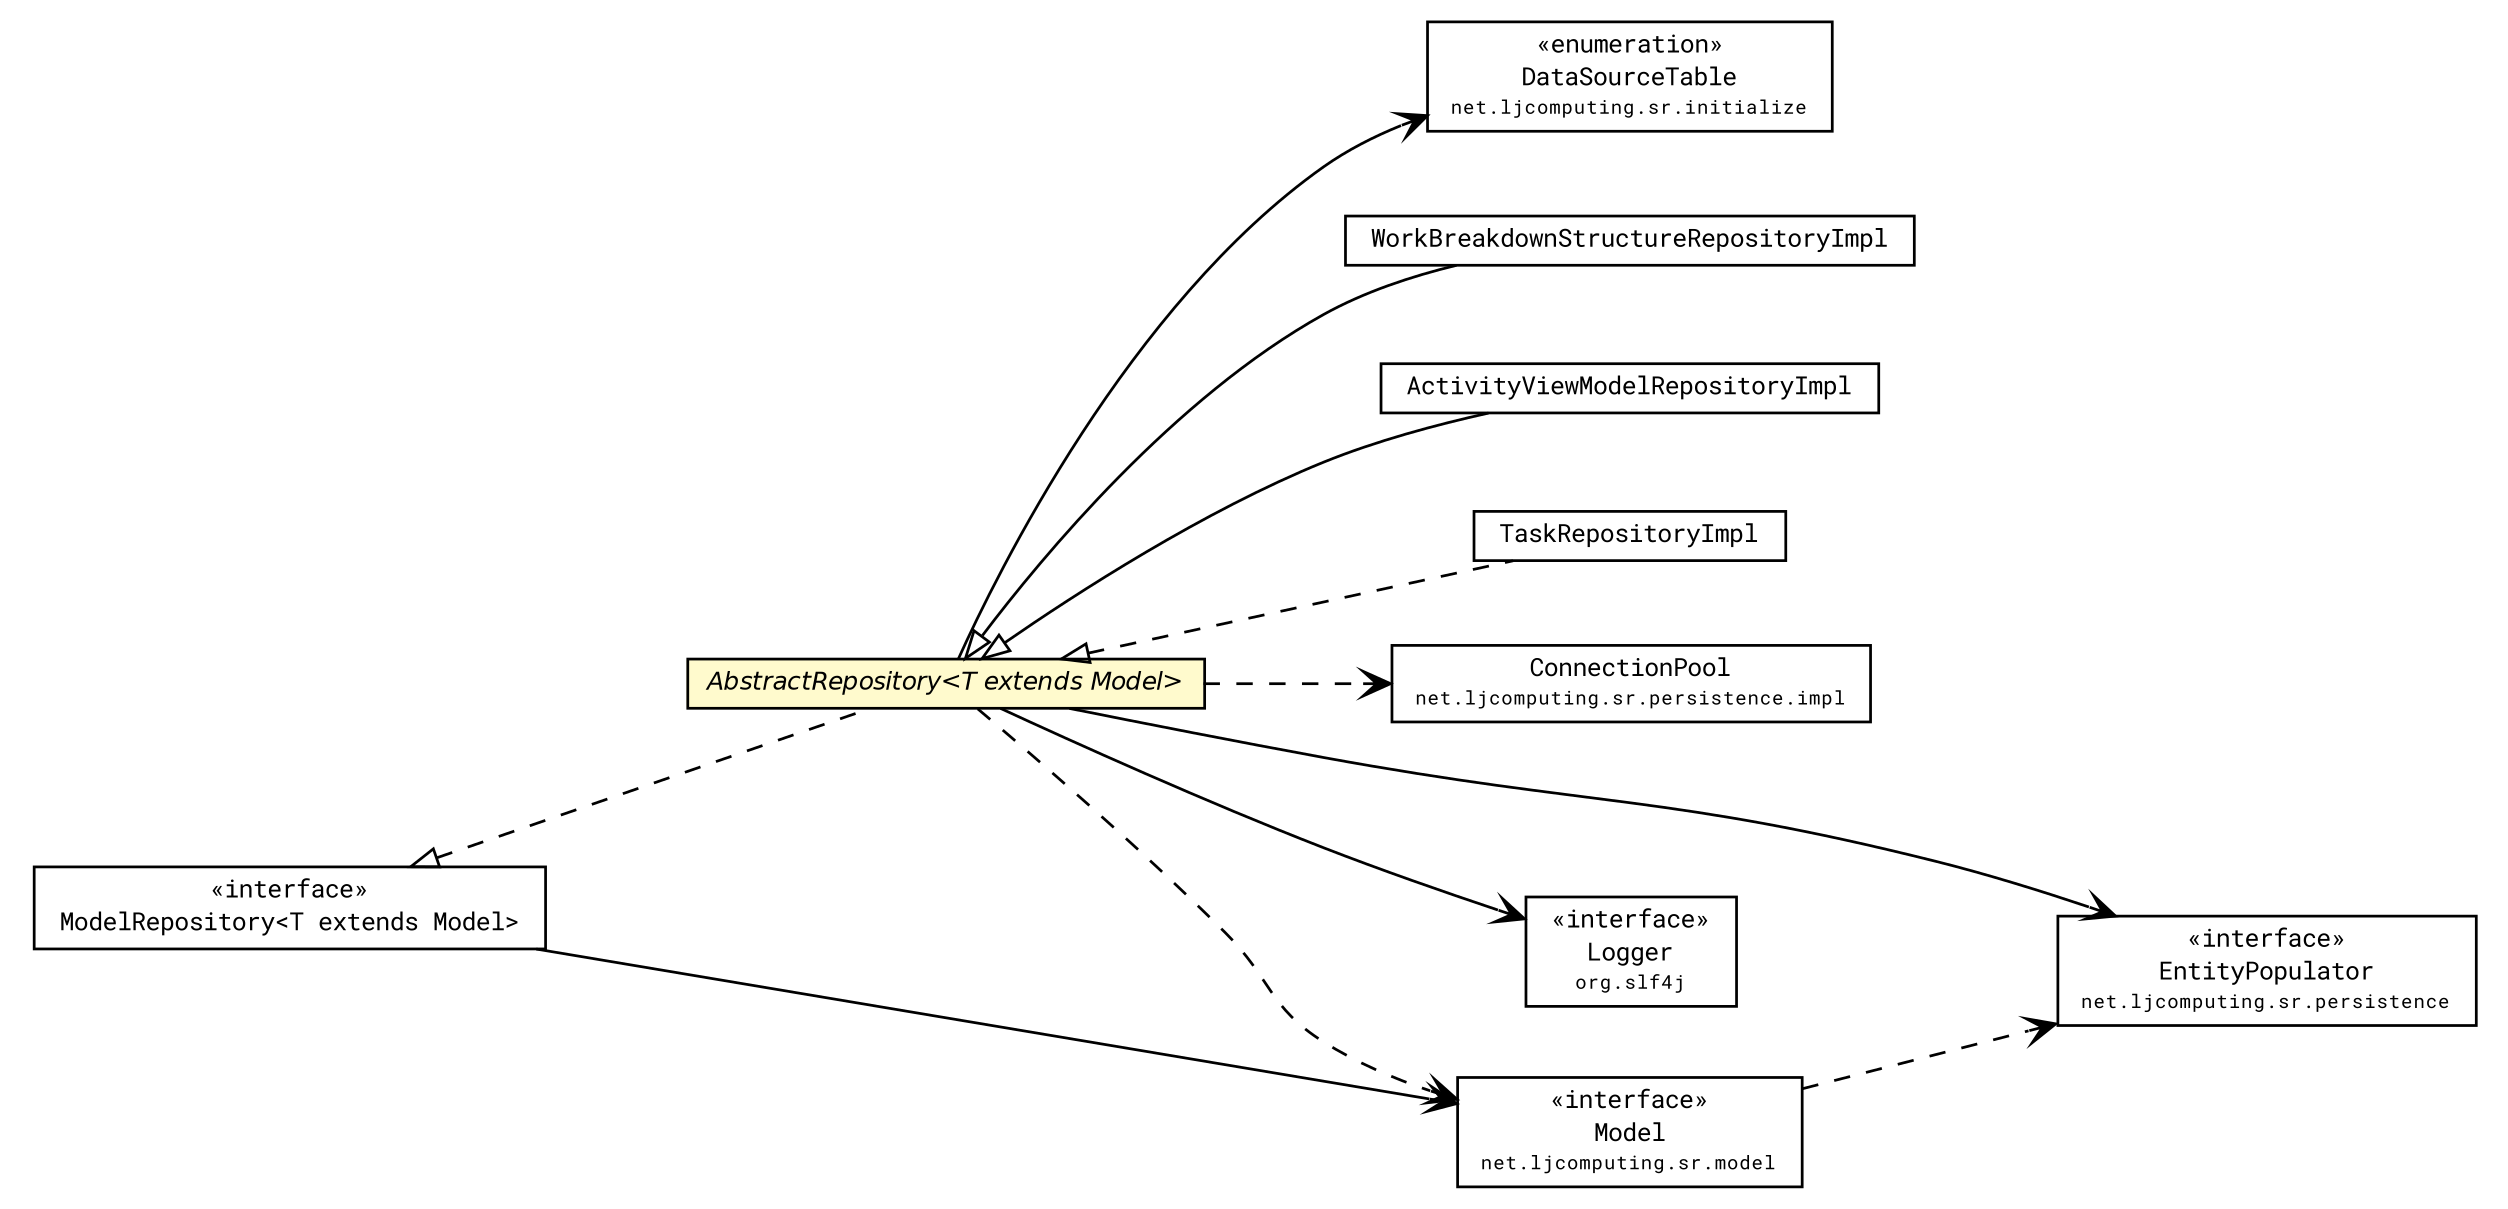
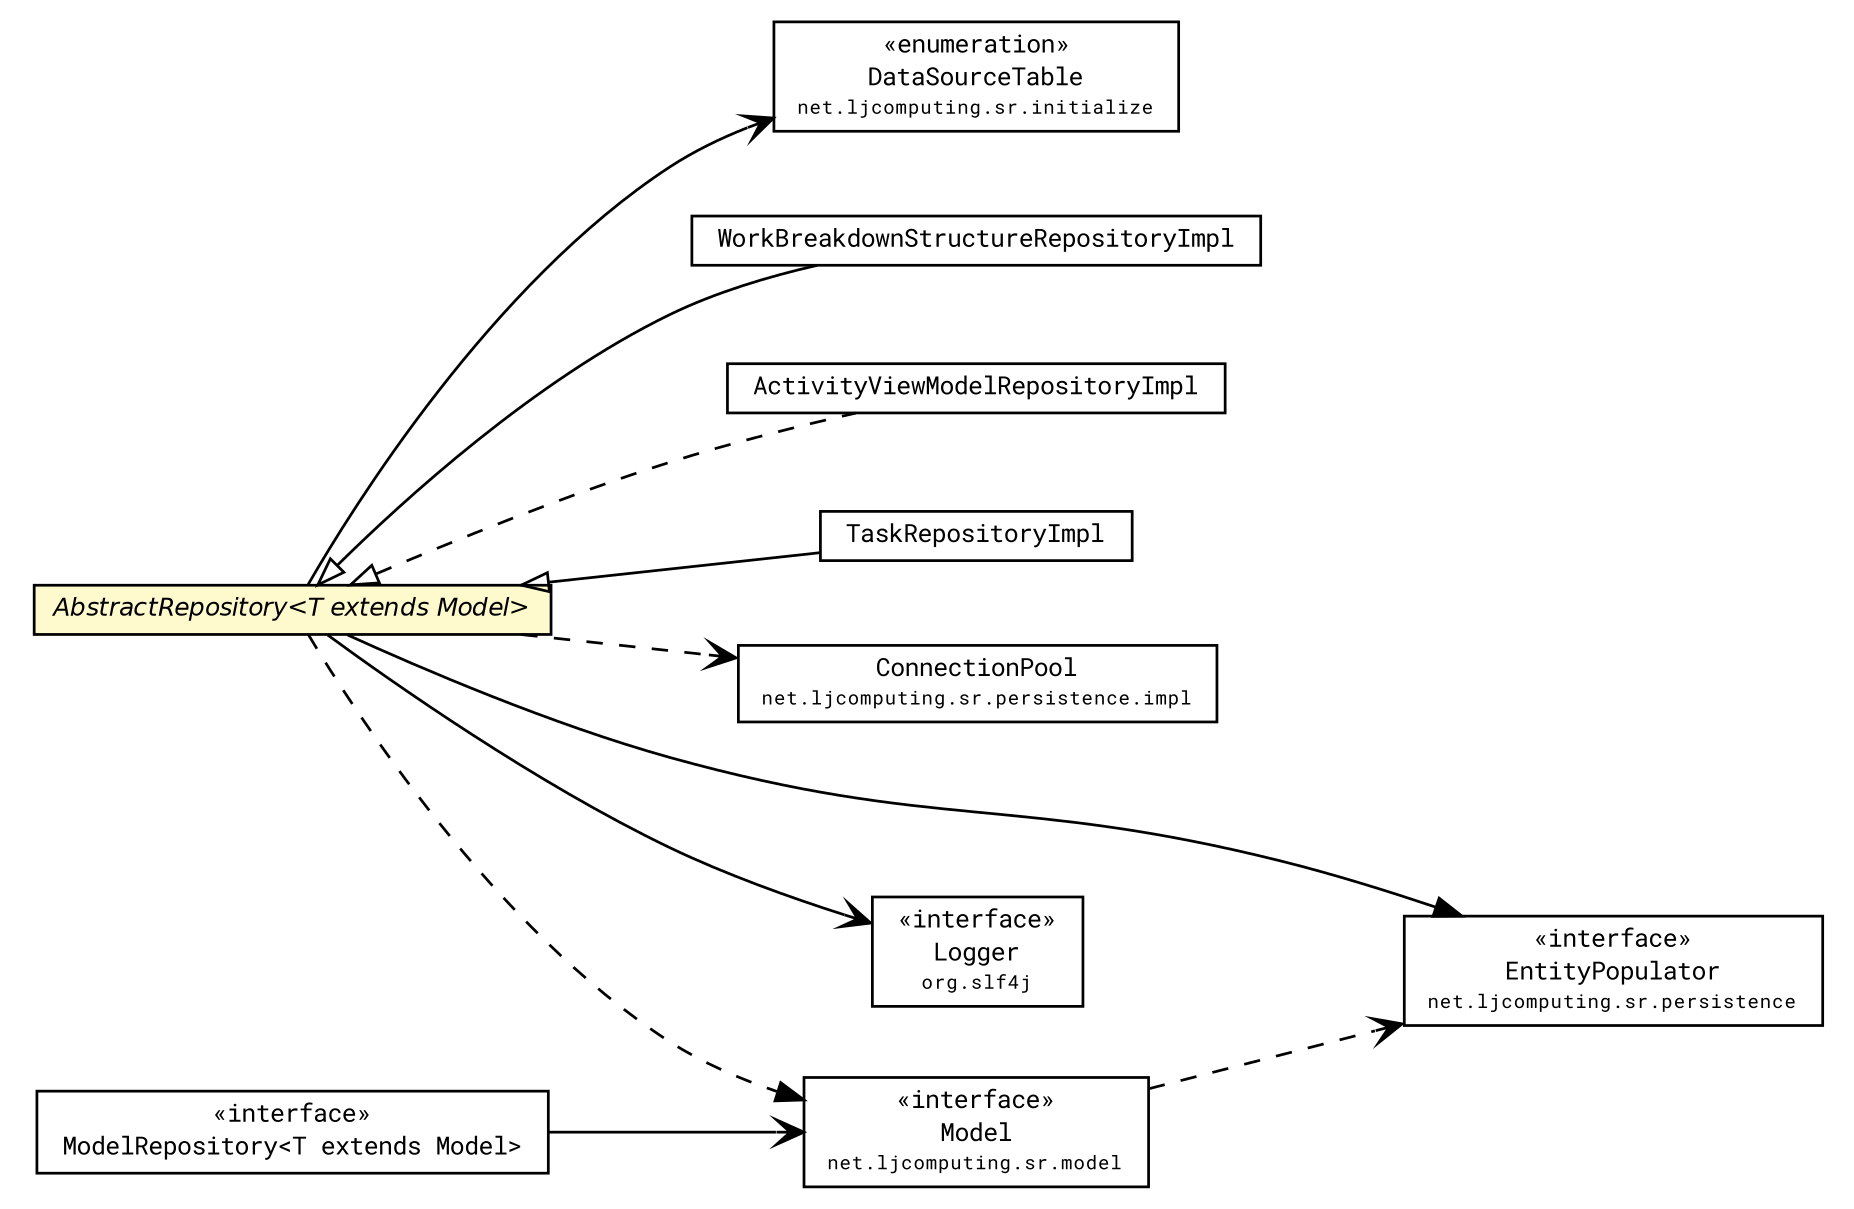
  digraph {
    fontname="Roboto Mono"
    nodesep=0.25
    rankdir=LR
    ranksep=0.5
    node [fontcolor=black fontname="Roboto Mono" fontsize=9.0 shape=plaintext]
    edge [arrowhead=open color=black fontcolor=black fontname="Roboto Mono" fontsize=10.0 headport=p labelfontname=Helvetica labelfontsize=10 tailport=p]
    n1 [label=<<table title="net.ljcomputing.sr.initialize.DataSourceTable" border="0" cellborder="1" cellspacing="0" cellpadding="2" port="p" href="../../initialize/DataSourceTable.html"> 		<tr><td><table border="0" cellspacing="0" cellpadding="1"> <tr><td align="center" balign="center"> &#171;enumeration&#187; </td></tr> <tr><td align="center" balign="center"> DataSourceTable </td></tr> <tr><td align="center" balign="center"><font point-size="7.0"> net.ljcomputing.sr.initialize </font></td></tr> 		</table></td></tr> 		</table>>]
    n2 [label=<<table title="net.ljcomputing.sr.repository.impl.WorkBreakdownStructureRepositoryImpl" border="0" cellborder="1" cellspacing="0" cellpadding="2" port="p" href="./WorkBreakdownStructureRepositoryImpl.html"> 		<tr><td><table border="0" cellspacing="0" cellpadding="1"> <tr><td align="center" balign="center"> WorkBreakdownStructureRepositoryImpl </td></tr> 		</table></td></tr> 		</table>>]
    n3 [label=<<table title="net.ljcomputing.sr.repository.impl.ActivityViewModelRepositoryImpl" border="0" cellborder="1" cellspacing="0" cellpadding="2" port="p" href="./ActivityViewModelRepositoryImpl.html"> 		<tr><td><table border="0" cellspacing="0" cellpadding="1"> <tr><td align="center" balign="center"> ActivityViewModelRepositoryImpl </td></tr> 		</table></td></tr> 		</table>>]
    n4 [label=<<table title="net.ljcomputing.sr.repository.impl.AbstractRepository" border="0" cellborder="1" cellspacing="0" cellpadding="2" port="p" bgcolor="lemonChiffon" href="./AbstractRepository.html"> 		<tr><td><table border="0" cellspacing="0" cellpadding="1"> <tr><td align="center" balign="center"><font face="Helvetica-Oblique"> AbstractRepository&lt;T extends Model&gt; </font></td></tr> 		</table></td></tr> 		</table>>]
    n5 [label=<<table title="net.ljcomputing.sr.repository.impl.TaskRepositoryImpl" border="0" cellborder="1" cellspacing="0" cellpadding="2" port="p" href="./TaskRepositoryImpl.html"> 		<tr><td><table border="0" cellspacing="0" cellpadding="1"> <tr><td align="center" balign="center"> TaskRepositoryImpl </td></tr> 		</table></td></tr> 		</table>>]
    n6 [label=<<table title="net.ljcomputing.sr.persistence.impl.ConnectionPool" border="0" cellborder="1" cellspacing="0" cellpadding="2" port="p" href="../../persistence/impl/ConnectionPool.html"> 		<tr><td><table border="0" cellspacing="0" cellpadding="1"> <tr><td align="center" balign="center"> ConnectionPool </td></tr> <tr><td align="center" balign="center"><font point-size="7.0"> net.ljcomputing.sr.persistence.impl </font></td></tr> 		</table></td></tr> 		</table>>]
    n7 [label=<<table title="net.ljcomputing.sr.persistence.EntityPopulator" border="0" cellborder="1" cellspacing="0" cellpadding="2" port="p" href="../../persistence/EntityPopulator.html"> 		<tr><td><table border="0" cellspacing="0" cellpadding="1"> <tr><td align="center" balign="center"> &#171;interface&#187; </td></tr> <tr><td align="center" balign="center"> EntityPopulator </td></tr> <tr><td align="center" balign="center"><font point-size="7.0"> net.ljcomputing.sr.persistence </font></td></tr> 		</table></td></tr> 		</table>>]
    n8 [label=<<table title="net.ljcomputing.sr.model.Model" border="0" cellborder="1" cellspacing="0" cellpadding="2" port="p" href="../../model/Model.html"> 		<tr><td><table border="0" cellspacing="0" cellpadding="1"> <tr><td align="center" balign="center"> &#171;interface&#187; </td></tr> <tr><td align="center" balign="center"> Model </td></tr> <tr><td align="center" balign="center"><font point-size="7.0"> net.ljcomputing.sr.model </font></td></tr> 		</table></td></tr> 		</table>>]
    n9 [label=<<table title="org.slf4j.Logger" border="0" cellborder="1" cellspacing="0" cellpadding="2" port="p" href="http://www.slf4j.org/apidocs/org/slf4j/Logger.html"> 		<tr><td><table border="0" cellspacing="0" cellpadding="1"> <tr><td align="center" balign="center"> &#171;interface&#187; </td></tr> <tr><td align="center" balign="center"> Logger </td></tr> <tr><td align="center" balign="center"><font point-size="7.0"> org.slf4j </font></td></tr> 		</table></td></tr> 		</table>>]
    n10 [label=<<table title="net.ljcomputing.sr.repository.impl.ModelRepository" border="0" cellborder="1" cellspacing="0" cellpadding="2" port="p" href="./ModelRepository.html"> 		<tr><td><table border="0" cellspacing="0" cellpadding="1"> <tr><td align="center" balign="center"> &#171;interface&#187; </td></tr> <tr><td align="center" balign="center"> ModelRepository&lt;T extends Model&gt; </td></tr> 		</table></td></tr> 		</table>>]
    n4 -> n1
    n4 -> n2 [arrowtail=empty dir=back fontsize=10 arrowhead="" color="" fontcolor=""]
-   n4 -> n3 [arrowtail=empty dir=back fontsize=10 arrowhead="" color="" fontcolor=""]
-   n4 -> n5 [arrowtail=empty dir=back fontsize=10 style=dashed arrowhead="" color="" fontcolor=""]
+   n4 -> n3 [arrowtail=empty dir=back fontsize=10 style=dashed arrowhead="" color="" fontcolor=""]
+   n4 -> n5 [arrowtail=empty dir=back fontsize=10 arrowhead="" color="" fontcolor=""]
    n4 -> n6 [style=dashed]
-   n4 -> n7
-   n4 -> n8 [style=dashed]
+   n4 -> n7 [arrowhead=normal]
+   n4 -> n8 [arrowhead=normal style=dashed]
    n4 -> n9
    n8 -> n7 [style=dashed]
-   n10 -> n4 [arrowtail=empty dir=back fontsize=10 style=dashed arrowhead="" color="" fontcolor=""]
    n10 -> n8 [style=solid]
  }
